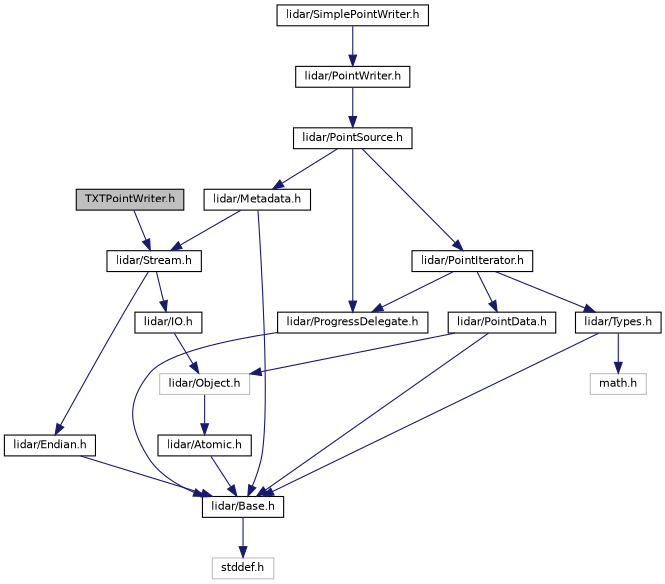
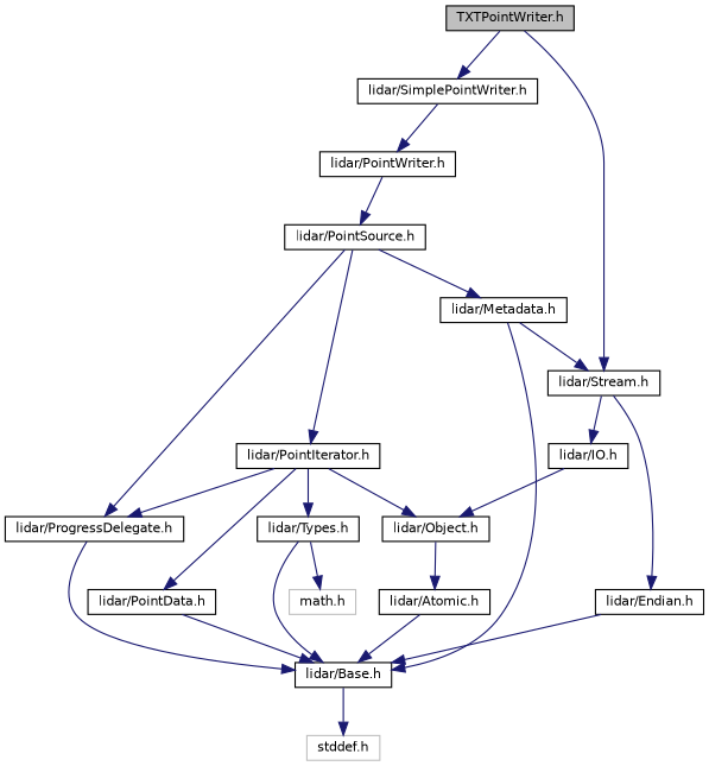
  digraph {
    node [color=black fontname=Helvetica fontsize=10 shape=record]
    edge [color=midnightblue fontname=Helvetica fontsize=10 labelfontname=Helvetica labelfontsize=10 style=solid]
    n1 [fillcolor=grey75 fontcolor=black height=0.2 label="TXTPointWriter.h" style=filled width=0.4]
    n2 [height=0.2 label="lidar/SimplePointWriter.h" width=0.4]
    n3 [height=0.2 label="lidar/Stream.h" width=0.4]
    n4 [height=0.2 label="lidar/PointWriter.h" width=0.4]
    n5 [height=0.2 label="lidar/IO.h" width=0.4]
    n6 [height=0.2 label="lidar/Endian.h" width=0.4]
    n7 [height=0.2 label="lidar/PointSource.h" width=0.4]
    n8 [height=0.2 label="lidar/Metadata.h" width=0.4]
    n9 [height=0.2 label="lidar/PointIterator.h" width=0.4]
    n10 [height=0.2 label="lidar/ProgressDelegate.h" width=0.4]
    n11 [height=0.2 label="lidar/Base.h" width=0.4]
-   n12 [color=grey75 height=0.2 label="lidar/Object.h" width=0.4]
+   n12 [height=0.2 label="lidar/Object.h" width=0.4]
    n13 [height=0.2 label="lidar/Types.h" width=0.4]
    n14 [height=0.2 label="lidar/PointData.h" width=0.4]
    n15 [color=grey75 height=0.2 label="stddef.h" width=0.4]
    n16 [height=0.2 label="lidar/Atomic.h" width=0.4]
    n17 [color=grey75 height=0.2 label="math.h" width=0.4]
+   n1 -> n2
    n1 -> n3
    n2 -> n4
    n3 -> n5
    n3 -> n6
    n4 -> n7
    n5 -> n12
    n6 -> n11
    n7 -> n8
    n7 -> n9
    n7 -> n10
    n8 -> n3
    n8 -> n11
    n9 -> n10
-   n14 -> n12
+   n9 -> n12
    n9 -> n13
    n9 -> n14
    n10 -> n11
    n11 -> n15
    n12 -> n16
    n13 -> n11
    n13 -> n17
    n14 -> n11
    n16 -> n11
  }
